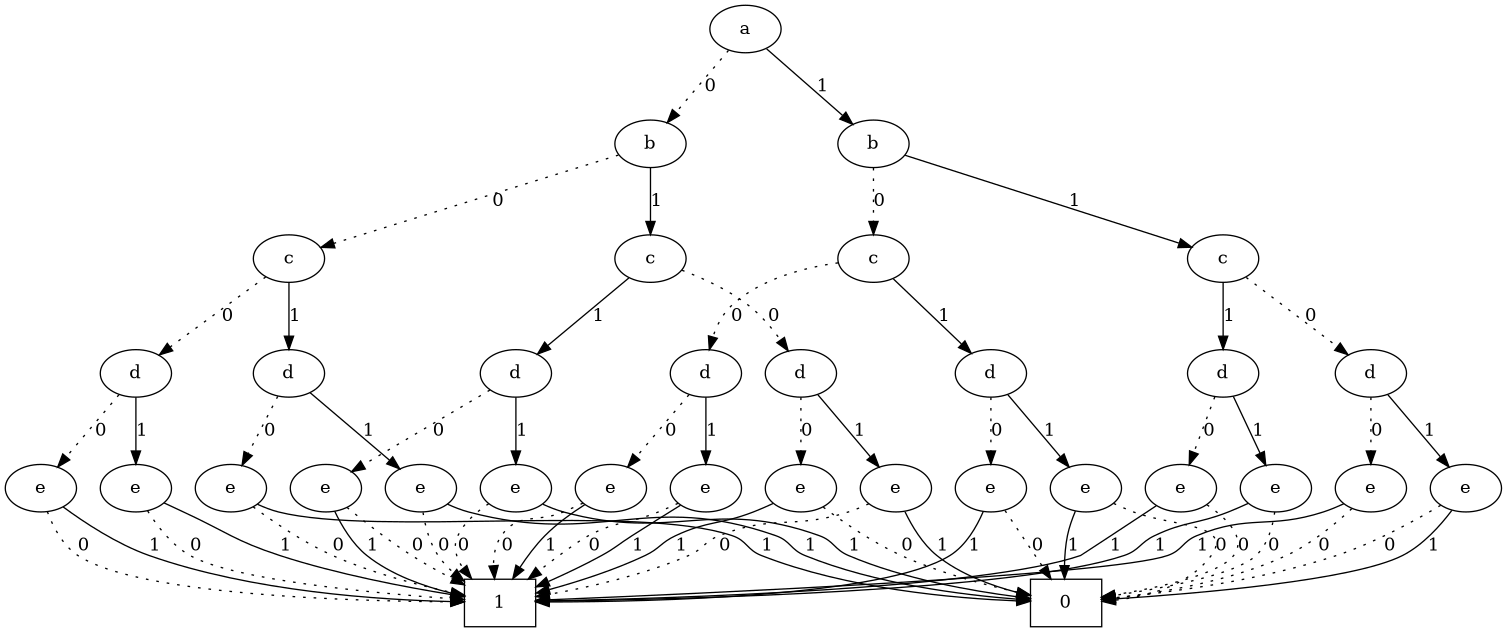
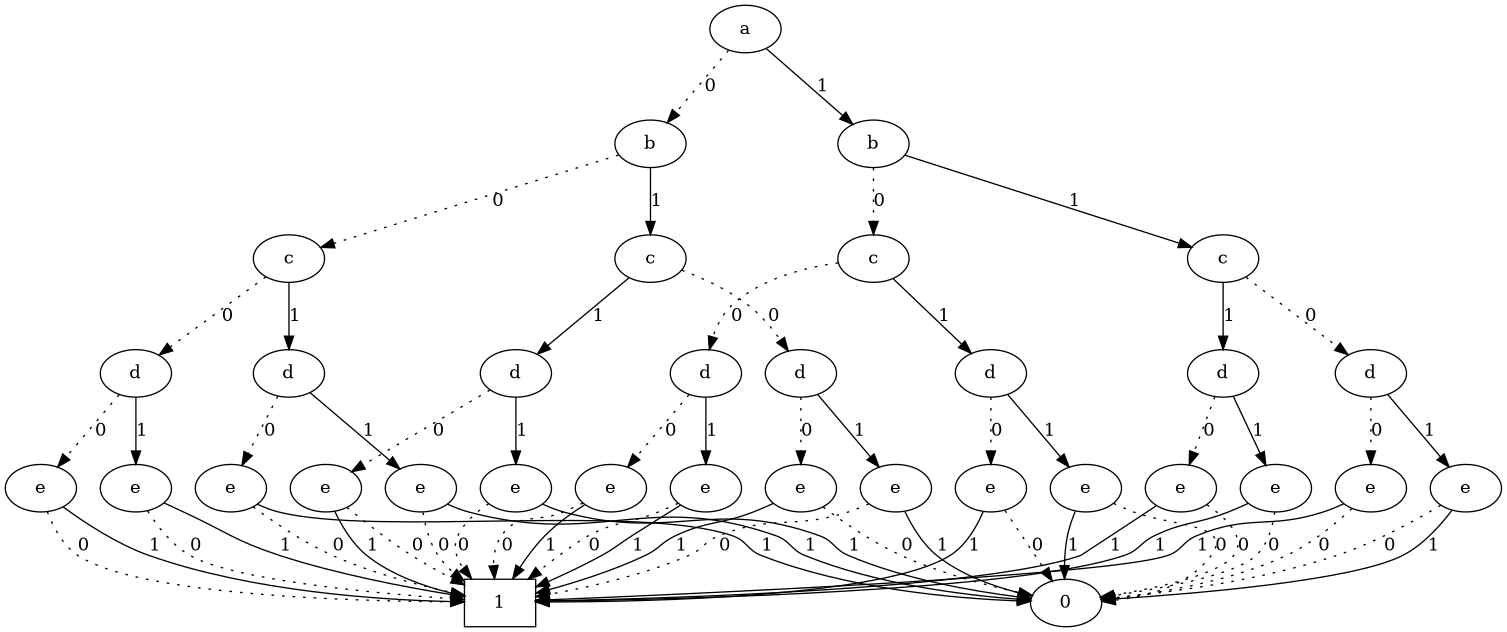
  digraph {
    edge [style=dotted]
    n1 [label=a]
    n2 [label=b]
    n3 [label=b]
    n4 [label=c]
    n5 [label=c]
    n6 [label=c]
    n7 [label=c]
    n8 [label=d]
    n9 [label=d]
    n10 [label=d]
    n11 [label=d]
    n12 [label=d]
    n13 [label=d]
    n14 [label=d]
    n15 [label=d]
    n16 [label=e]
    n17 [label=e]
    n18 [label=e]
    n19 [label=e]
    n20 [label=e]
    n21 [label=e]
    n22 [label=e]
    n23 [label=e]
    n24 [label=e]
    n25 [label=e]
    n26 [label=e]
    n27 [label=e]
    n28 [label=e]
    n29 [label=e]
    n30 [label=e]
    n31 [label=e]
    n32 [label=1 shape=box]
-   n33 [label=0 shape=box]
+   n33 [label=0 shape=ellipse]
    subgraph sub_1 {
      rank=same
      n1
    }
    subgraph sub_2 {
      rank=same
      n2
      n3
    }
    subgraph sub_3 {
      rank=same
      n4
      n5
      n6
      n7
    }
    subgraph sub_4 {
      rank=same
      n8
      n9
      n10
      n11
      n12
      n13
      n14
      n15
    }
    subgraph sub_5 {
      rank=same
      n16
      n17
      n18
      n19
      n20
      n21
      n22
      n23
      n24
      n25
      n26
      n27
      n28
      n29
      n30
      n31
    }
    n1 -> n2 [label=0]
    n1 -> n3 [label=1 style=solid]
    n2 -> n4 [label=0]
    n2 -> n5 [label=1 style=solid]
    n3 -> n6 [label=0]
    n3 -> n7 [label=1 style=solid]
    n4 -> n8 [label=0]
    n4 -> n9 [label=1 style=solid]
    n5 -> n10 [label=0]
    n5 -> n11 [label=1 style=solid]
    n6 -> n12 [label=0]
    n6 -> n13 [label=1 style=solid]
    n7 -> n14 [label=0]
    n7 -> n15 [label=1 style=solid]
    n8 -> n16 [label=0]
    n8 -> n17 [label=1 style=solid]
    n9 -> n18 [label=0]
    n9 -> n19 [label=1 style=solid]
    n10 -> n20 [label=0]
    n10 -> n21 [label=1 style=solid]
    n11 -> n22 [label=0]
    n11 -> n23 [label=1 style=solid]
    n12 -> n24 [label=0]
    n12 -> n25 [label=1 style=solid]
    n13 -> n26 [label=0]
    n13 -> n27 [label=1 style=solid]
    n14 -> n28 [label=0]
    n14 -> n29 [label=1 style=solid]
    n15 -> n30 [label=0]
    n15 -> n31 [label=1 style=solid]
    n16 -> n32 [label=0]
    n16 -> n32 [label=1 style=solid]
    n17 -> n32 [label=0]
    n17 -> n32 [label=1 style=solid]
    n18 -> n32 [label=0]
    n18 -> n33 [label=1 style=solid]
    n19 -> n32 [label=0]
    n19 -> n33 [label=1 style=solid]
    n20 -> n32 [label=1 style=solid]
    n20 -> n33 [label=0]
    n21 -> n32 [label=0]
    n21 -> n33 [label=1 style=solid]
    n22 -> n32 [label=0]
    n22 -> n32 [label=1 style=solid]
    n23 -> n32 [label=0]
    n23 -> n33 [label=1 style=solid]
    n24 -> n32 [label=0]
    n24 -> n32 [label=1 style=solid]
    n25 -> n32 [label=0]
    n25 -> n32 [label=1 style=solid]
    n26 -> n32 [label=1 style=solid]
    n26 -> n33 [label=0]
    n27 -> n33 [label=0]
    n27 -> n33 [label=1 style=solid]
    n28 -> n32 [label=1 style=solid]
    n28 -> n33 [label=0]
    n29 -> n33 [label=0]
    n29 -> n33 [label=1 style=solid]
    n30 -> n32 [label=1 style=solid]
    n30 -> n33 [label=0]
    n31 -> n32 [label=1 style=solid]
    n31 -> n33 [label=0]
  }
